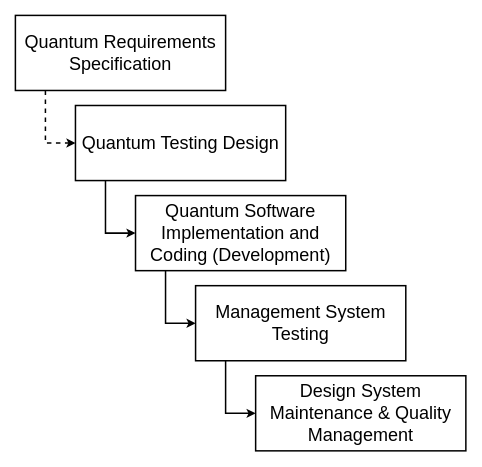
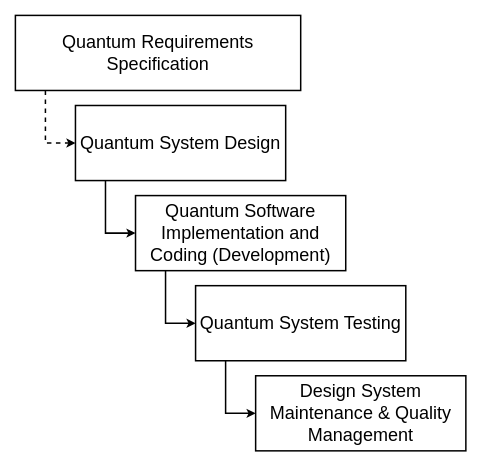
  <mxCell id="0" />
  <mxCell id="1" parent="0" />
  <mxCell id="2" style="edgeStyle=orthogonalEdgeStyle;rounded=0;orthogonalLoop=1;jettySize=auto;html=1;entryX=0;entryY=0.5;entryDx=0;entryDy=0;strokeWidth=2;dashed=1;" edge="1" parent="1" source="3" target="4"><mxGeometry relative="1" as="geometry"><Array as="points"><mxPoint x="60" y="190" /></Array></mxGeometry></mxCell>
- <mxCell id="3" value="&lt;font style=&quot;font-size: 24px;&quot;&gt;Quantum Requirements Specification&lt;/font&gt;" style="rounded=0;whiteSpace=wrap;html=1;strokeWidth=2;" vertex="1" parent="1"><mxGeometry x="20" y="20" width="280" height="100" as="geometry" /></mxCell>
- <mxCell id="4" value="&lt;font style=&quot;font-size: 24px;&quot;&gt;Quantum Testing Design&lt;/font&gt;" style="rounded=0;whiteSpace=wrap;html=1;strokeWidth=2;" vertex="1" parent="1"><mxGeometry x="100" y="140" width="280" height="100" as="geometry" /></mxCell>
+ <mxCell id="3" value="&lt;font style=&quot;font-size: 24px;&quot;&gt;Quantum Requirements Specification&lt;/font&gt;" style="rounded=0;whiteSpace=wrap;html=1;strokeWidth=2;" vertex="1" parent="1"><mxGeometry x="20" y="20" width="380" height="100" as="geometry" /></mxCell>
+ <mxCell id="4" value="&lt;font style=&quot;font-size: 24px;&quot;&gt;Quantum System Design&lt;/font&gt;" style="rounded=0;whiteSpace=wrap;html=1;strokeWidth=2;" vertex="1" parent="1"><mxGeometry x="100" y="140" width="280" height="100" as="geometry" /></mxCell>
  <mxCell id="5" value="&lt;font style=&quot;font-size: 24px;&quot;&gt;Quantum Software Implementation and Coding (Development)&lt;/font&gt;" style="rounded=0;whiteSpace=wrap;html=1;strokeWidth=2;" vertex="1" parent="1"><mxGeometry x="180" y="260" width="280" height="100" as="geometry" /></mxCell>
- <mxCell id="6" value="&lt;font style=&quot;font-size: 24px;&quot;&gt;Management System Testing&lt;/font&gt;" style="rounded=0;whiteSpace=wrap;html=1;strokeWidth=2;" vertex="1" parent="1"><mxGeometry x="260" y="380" width="280" height="100" as="geometry" /></mxCell>
+ <mxCell id="6" value="&lt;font style=&quot;font-size: 24px;&quot;&gt;Quantum System Testing&lt;/font&gt;" style="rounded=0;whiteSpace=wrap;html=1;strokeWidth=2;" vertex="1" parent="1"><mxGeometry x="260" y="380" width="280" height="100" as="geometry" /></mxCell>
  <mxCell id="7" value="&lt;font style=&quot;font-size: 24px;&quot;&gt;Design System Maintenance &amp;amp; Quality Management&lt;/font&gt;" style="rounded=0;whiteSpace=wrap;html=1;strokeWidth=2;" vertex="1" parent="1"><mxGeometry x="340" y="500" width="280" height="100" as="geometry" /></mxCell>
  <mxCell id="8" style="edgeStyle=orthogonalEdgeStyle;rounded=0;orthogonalLoop=1;jettySize=auto;html=1;entryX=0;entryY=0.5;entryDx=0;entryDy=0;strokeWidth=2;" edge="1" parent="1"><mxGeometry relative="1" as="geometry"><mxPoint x="140" y="240" as="sourcePoint" /><mxPoint x="180" y="310" as="targetPoint" /><Array as="points"><mxPoint x="140" y="310" /></Array></mxGeometry></mxCell>
  <mxCell id="9" style="edgeStyle=orthogonalEdgeStyle;rounded=0;orthogonalLoop=1;jettySize=auto;html=1;entryX=0;entryY=0.5;entryDx=0;entryDy=0;strokeWidth=2;" edge="1" parent="1"><mxGeometry relative="1" as="geometry"><mxPoint x="220" y="360" as="sourcePoint" /><mxPoint x="260" y="430" as="targetPoint" /><Array as="points"><mxPoint x="220" y="430" /></Array></mxGeometry></mxCell>
  <mxCell id="10" style="edgeStyle=orthogonalEdgeStyle;rounded=0;orthogonalLoop=1;jettySize=auto;html=1;entryX=0;entryY=0.5;entryDx=0;entryDy=0;strokeWidth=2;" edge="1" parent="1"><mxGeometry relative="1" as="geometry"><mxPoint x="300" y="480" as="sourcePoint" /><mxPoint x="340" y="550" as="targetPoint" /><Array as="points"><mxPoint x="300" y="550" /></Array></mxGeometry></mxCell>
